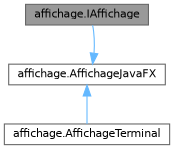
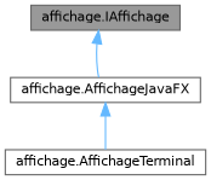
  digraph {
    node [color=gray40 fillcolor=white fontname=Helvetica fontsize=10 shape=box style=filled]
    edge [color=steelblue1 dir=back fontname=Helvetica fontsize=10 labelfontname=Helvetica labelfontsize=10 style=solid]
    n1 [fillcolor=grey60 fontcolor=black height=0.2 label="affichage.IAffichage" width=0.4]
    n2 [height=0.2 label="affichage.AffichageJavaFX" width=0.4]
    n3 [height=0.2 label="affichage.AffichageTerminal" width=0.4]
-   n2 -> n1
+   n1 -> n2
    n2 -> n3
  }
